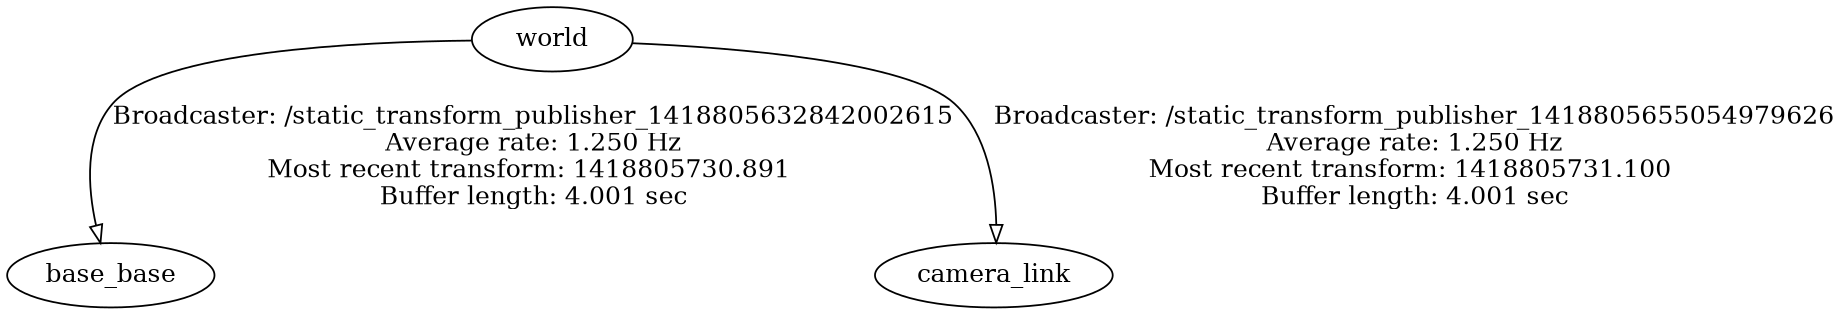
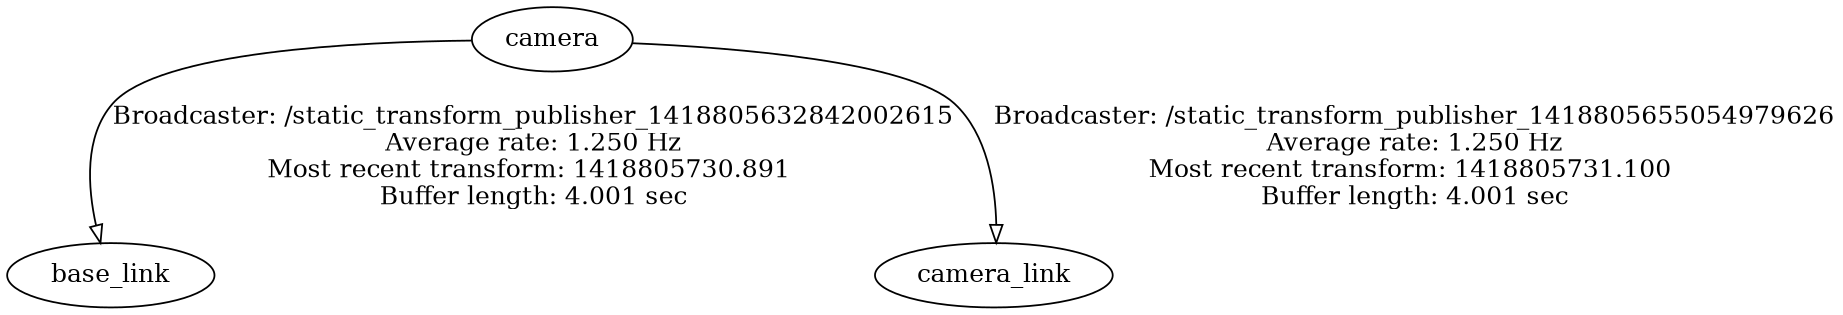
  digraph {
    edge [arrowhead=onormal]
-   world
-   base_link [label=base_base]
+   world [label=camera]
+   base_link
    camera_link
    world -> base_link [label="Broadcaster: /static_transform_publisher_1418805632842002615\nAverage rate: 1.250 Hz\nMost recent transform: 1418805730.891 \nBuffer length: 4.001 sec\n"]
    world -> camera_link [label="Broadcaster: /static_transform_publisher_1418805655054979626\nAverage rate: 1.250 Hz\nMost recent transform: 1418805731.100 \nBuffer length: 4.001 sec\n"]
  }
